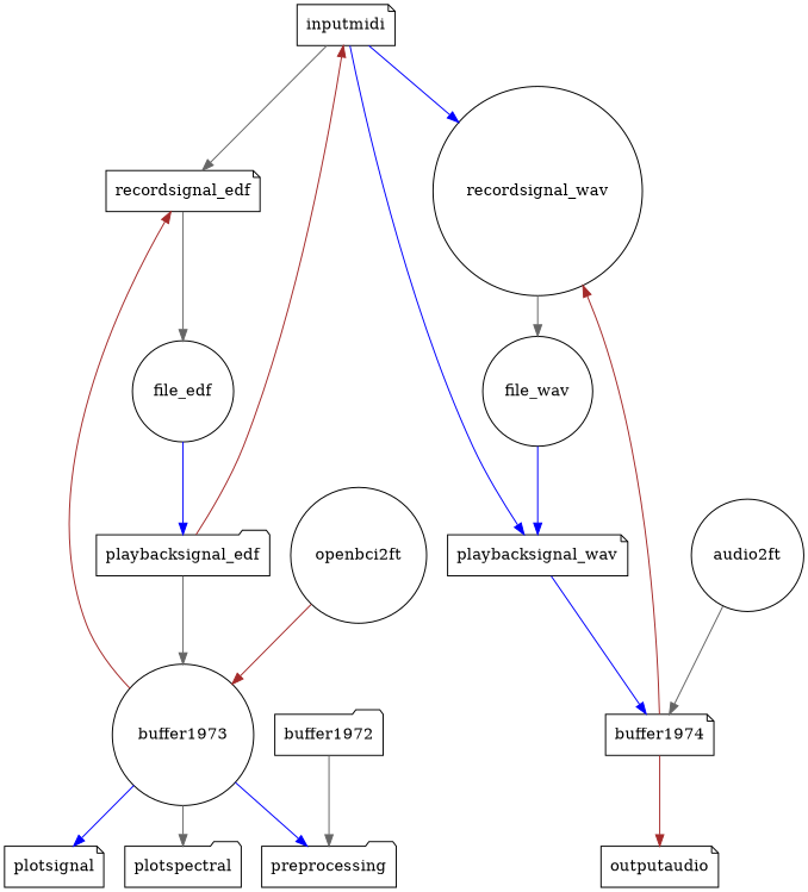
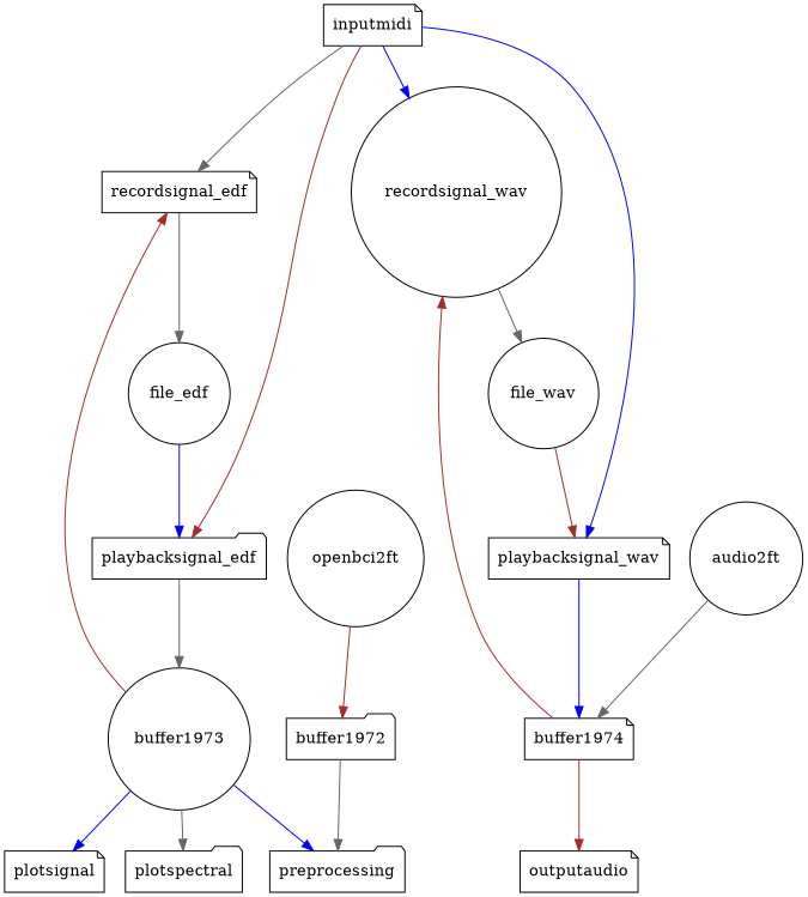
  digraph {
    node [shape=note]
    edge [color=gray40]
    inputmidi
    recordsignal_edf
    recordsignal_wav [shape=circle]
    playbacksignal_edf [shape=folder]
    playbacksignal_wav
    file_edf [shape=circle]
    file_wav [shape=circle]
    buffer1973 [shape=circle]
    buffer1974
    preprocessing [shape=folder]
    plotsignal
    plotspectral [shape=folder]
    outputaudio
    openbci2ft [shape=circle]
    buffer1972 [shape=folder]
    audio2ft [shape=circle]
    inputmidi -> recordsignal_edf
    inputmidi -> recordsignal_wav [color=blue]
-   playbacksignal_edf -> inputmidi [color=brown]
+   inputmidi -> playbacksignal_edf [color=brown]
    inputmidi -> playbacksignal_wav [color=blue]
    recordsignal_edf -> file_edf
    recordsignal_wav -> file_wav
    playbacksignal_edf -> buffer1973
    playbacksignal_wav -> buffer1974 [color=blue]
    file_edf -> playbacksignal_edf [color=blue]
-   file_wav -> playbacksignal_wav [color=blue]
+   file_wav -> playbacksignal_wav [color=brown]
    buffer1973 -> recordsignal_edf [color=brown]
    buffer1973 -> preprocessing [color=blue]
    buffer1973 -> plotsignal [color=blue]
    buffer1973 -> plotspectral
    buffer1974 -> recordsignal_wav [color=brown]
    buffer1974 -> outputaudio [color=brown]
-   openbci2ft -> buffer1973 [color=brown]
+   openbci2ft -> buffer1972 [color=brown]
    buffer1972 -> preprocessing
    audio2ft -> buffer1974
  }
